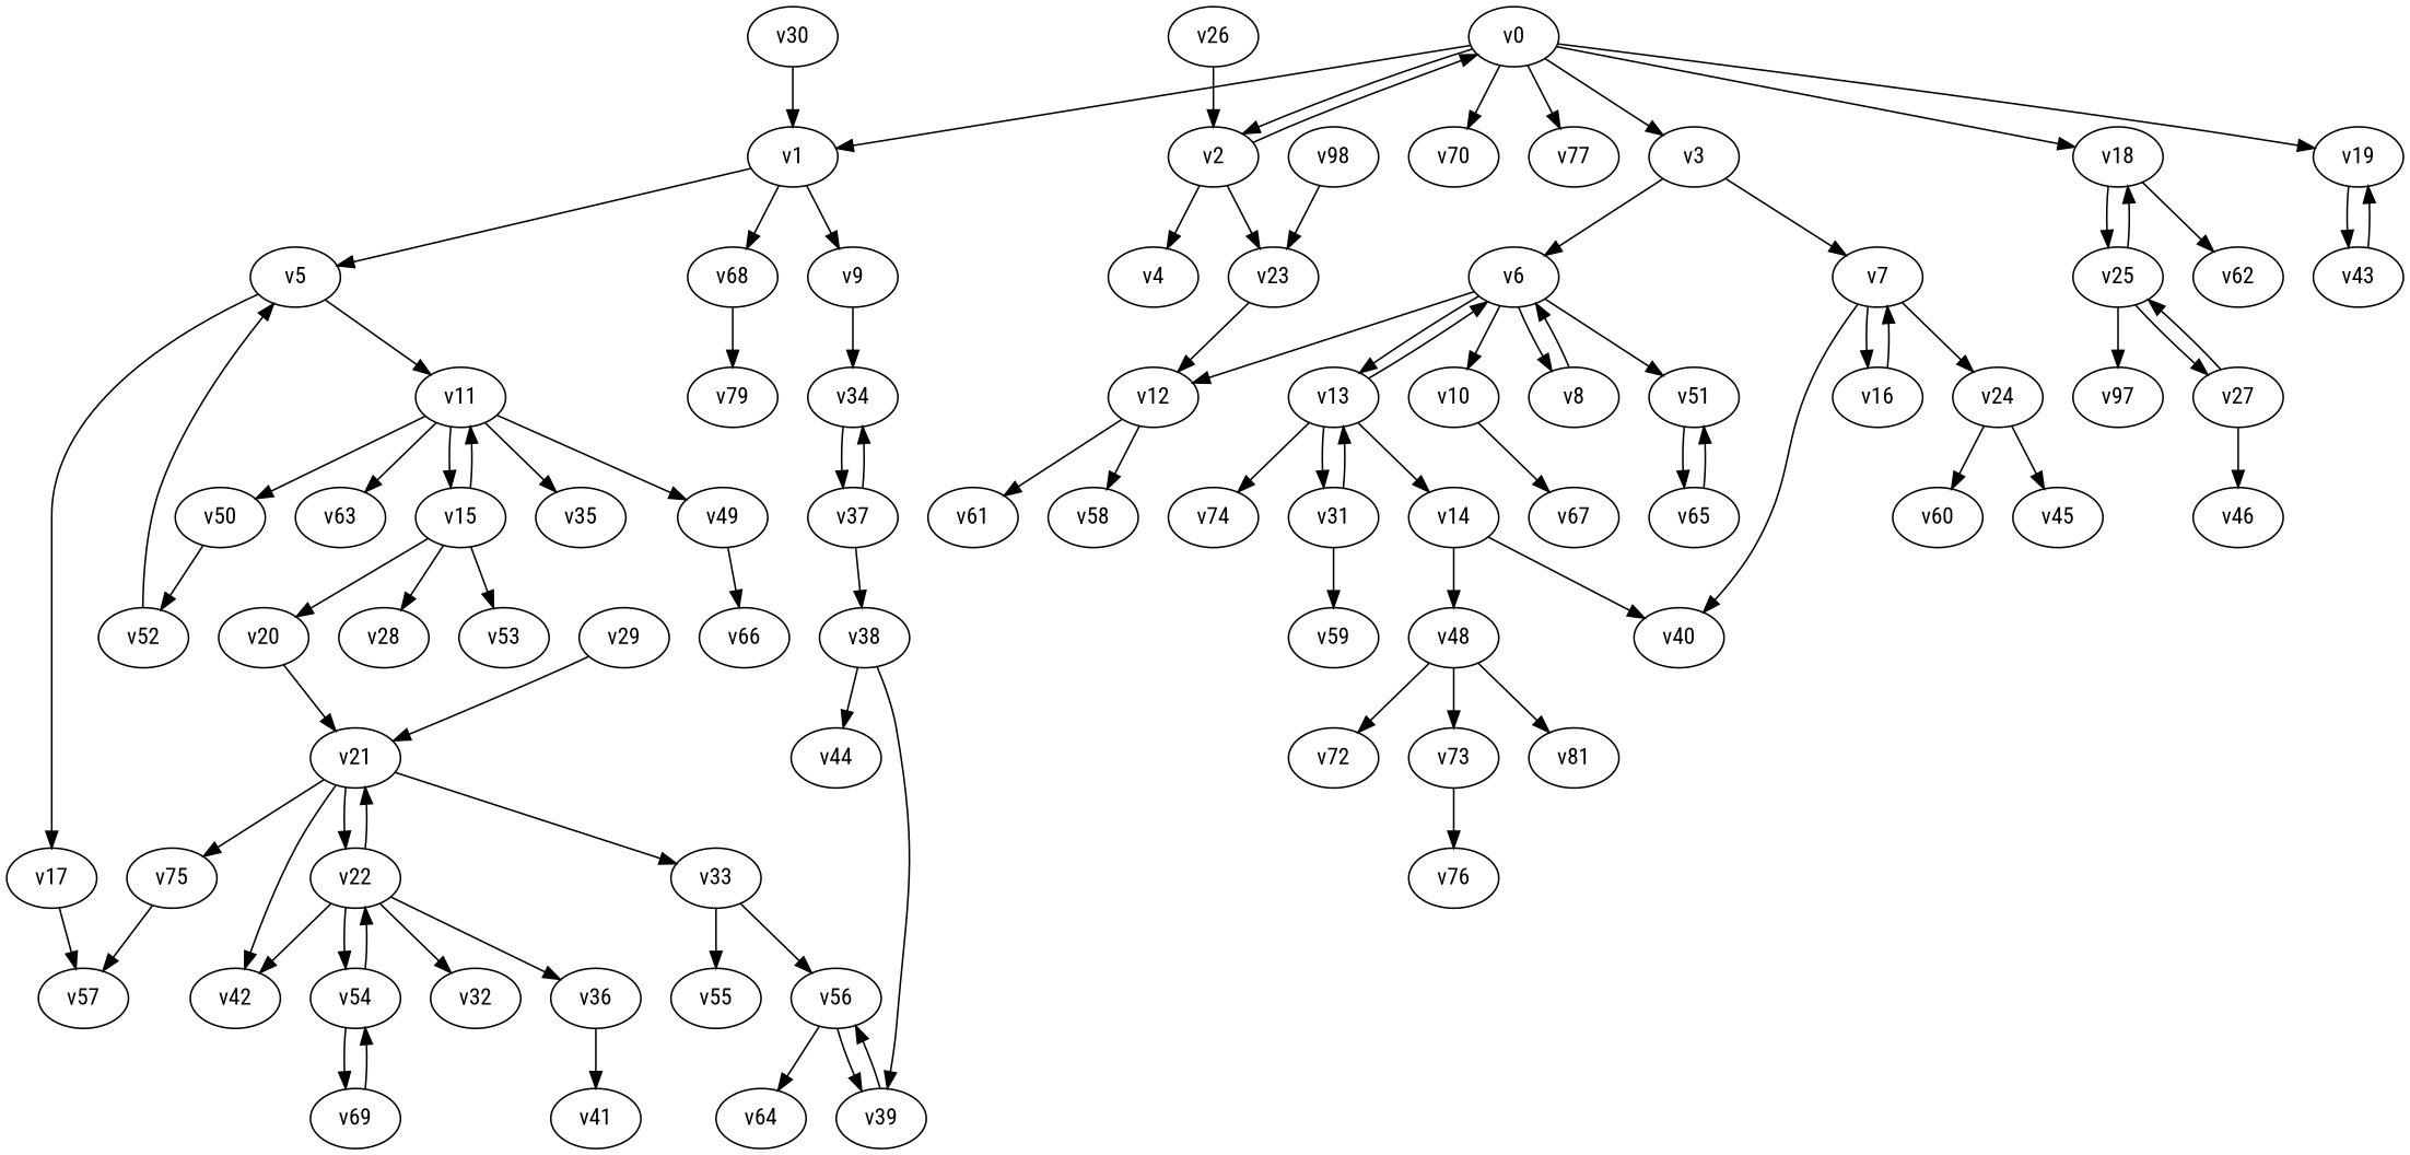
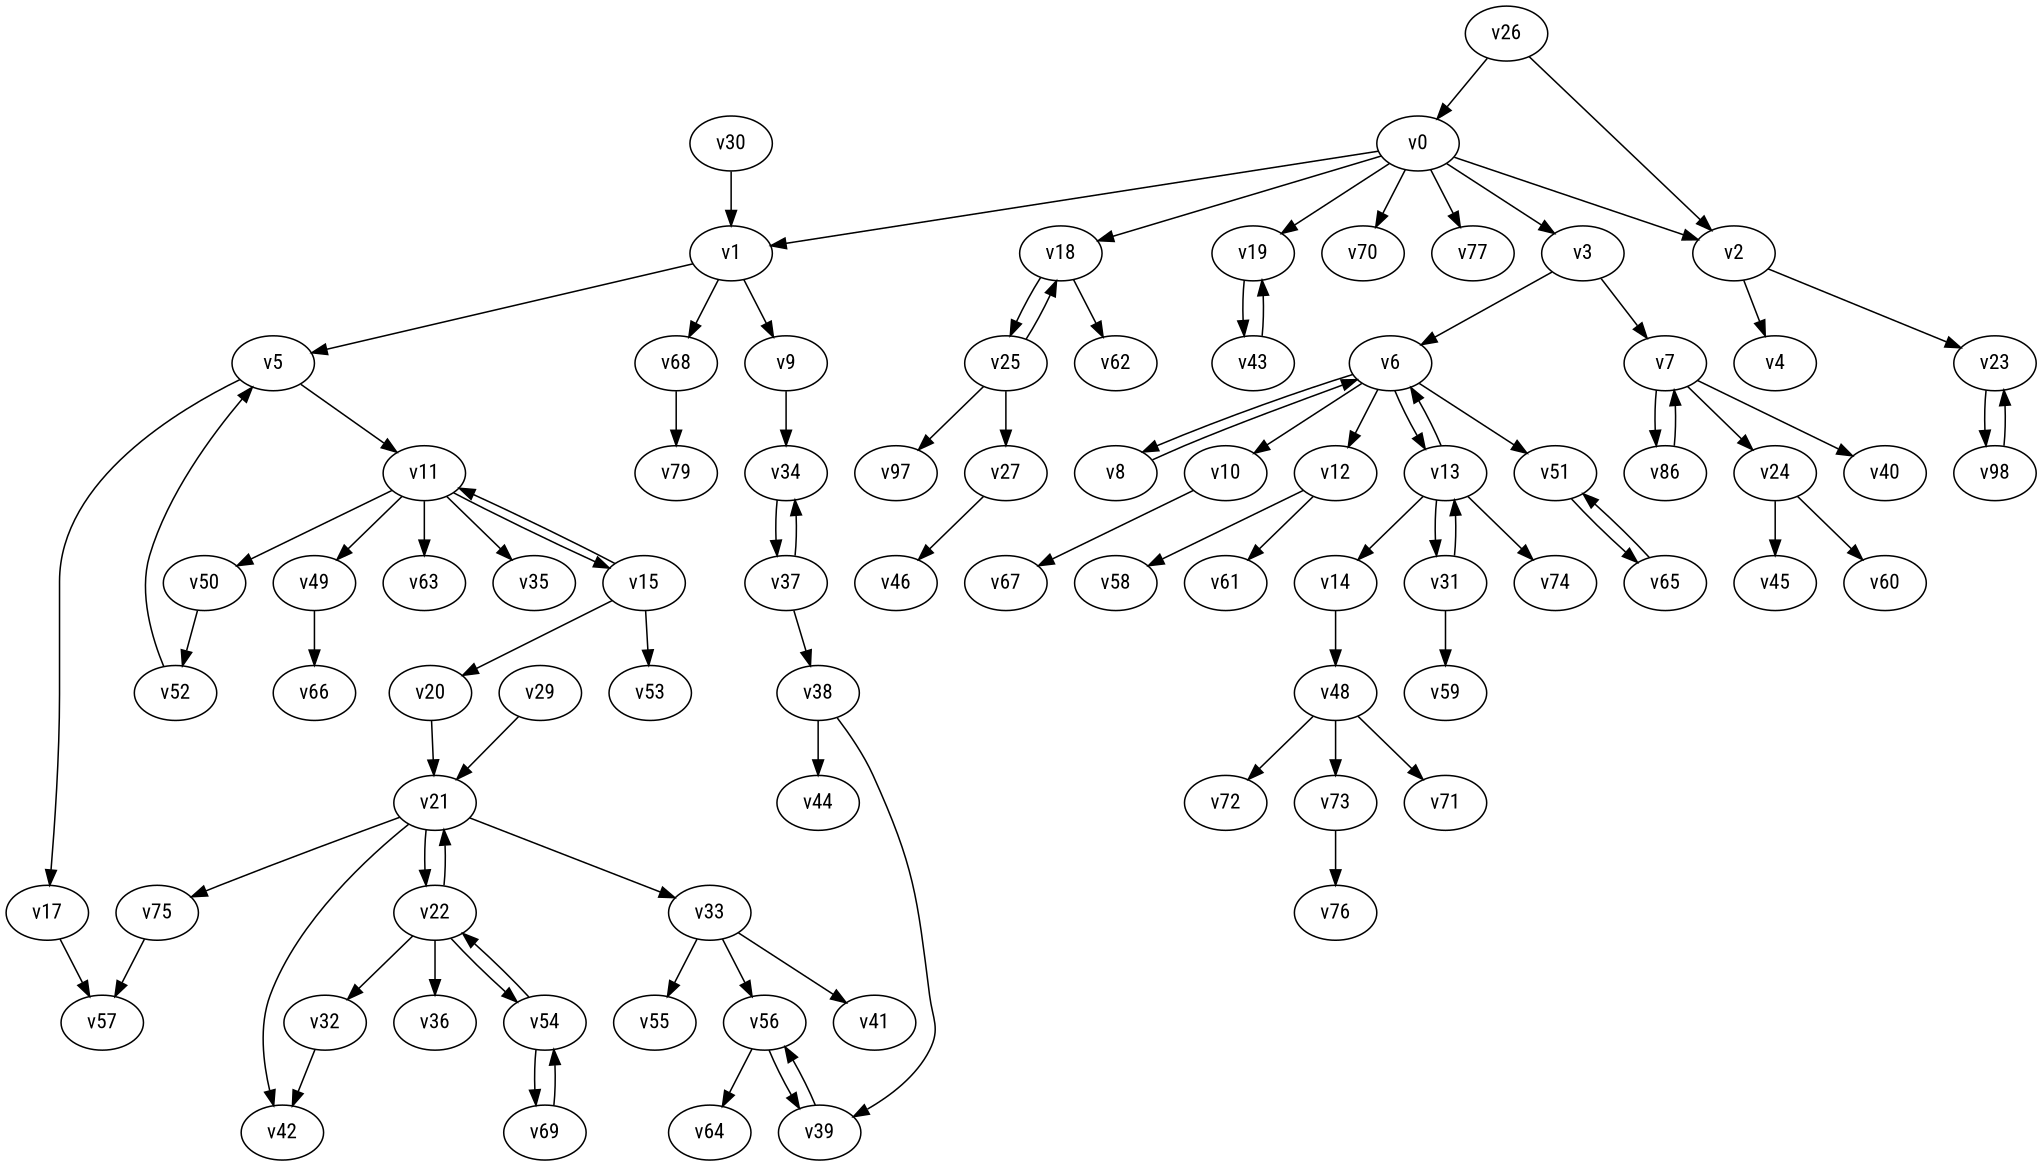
  digraph {
    fontname="Roboto Condensed"
    node [fontname="Roboto Condensed" player=0 weight=11]
    edge [fontname="Roboto Condensed"]
    v0 [weight=-2]
    v1 [player=1 weight=17]
    v2 [weight=12]
    v3 [player=1 weight=4]
    v18 [weight=13]
    v19 [player=1 weight=9]
    v70 [weight=5]
    v77 [player=1 weight=2]
    v5 [player=1 weight=10]
    v9 [player=1 weight=2]
    v68
    v4 [weight=4]
    v23 [player=1 weight=3]
    v6 [weight=9]
    v7 [player=1]
    v25 [player=1 weight=15]
    v62 [weight=15]
    v43 [player=1 weight=12]
    v11 [player=1 weight=2]
    v17 [player=1 weight=10]
    v34 [weight=13]
    v30 [weight=3]
    v79 [player=1]
    n24 [label=v98 weight=8]
    v26 [weight=12]
    v8 [weight=3]
    v10 [weight=5]
    v12 [weight=14]
    v13 [player=1 weight=4]
    v51 [player=1 weight=8]
-   v16 [weight=10]
+   v16 [weight=10 label=v86]
    v24 [weight=6]
    v40 [weight=5]
    v15 [player=1]
    v35 [player=1 weight=16]
    v49 [player=1]
    v50 [weight=1]
    v63 [player=1 weight=13]
    v57 [player=1 weight=6]
    v52 [weight=15]
    v67 [player=1]
    v58
    v61 [player=1 weight=16]
    v14 [weight=14]
    v31 [player=1 weight=16]
    v74 [weight=9]
    v65 [player=1 weight=-2]
    v48 [weight=13]
    v45 [player=1 weight=15]
    v60 [weight=6]
    v37 [player=1 weight=13]
    v20 [weight=12]
-   v28 [weight=3]
    v53 [player=1 weight=13]
    v66
    v59 [player=1]
-   v71 [player=1 weight=14 label=v81]
+   v71 [player=1 weight=14]
    v72 [weight=10]
    v73 [player=1 weight=13]
    v21 [player=1 weight=5]
    v27 [player=1 weight=6]
    n62 [label=v97 player=1 weight=12]
    v22 [weight=3]
    v33 [player=1 weight=7]
    v75 [player=1 weight=9]
    v42 [weight=10]
    v32 [weight=8]
    v36 [weight=4]
    v54 [weight=-2]
    v29 [player=1 weight=5]
    v55 [player=1 weight=10]
    v56 [weight=13]
    v41 [player=1 weight=1]
    v69 [player=1 weight=16]
    v46 [weight=6]
    v38 [weight=9]
    v39 [player=1]
    v44 [weight=10]
    v64 [weight=14]
    v76 [weight=9]
    v0 -> v1
    v0 -> v2
    v0 -> v3
    v0 -> v18
    v0 -> v19
    v0 -> v70
    v0 -> v77
    v1 -> v5
    v1 -> v9
    v1 -> v68
-   v2 -> v0
+   v26 -> v0
    v2 -> v4
    v2 -> v23
    v3 -> v6
    v3 -> v7
    v18 -> v25
    v18 -> v62
    v19 -> v43
    v5 -> v11
    v5 -> v17
    v9 -> v34
    v68 -> v79
-   v23 -> v12
+   v23 -> n24
    v6 -> v8
    v6 -> v10
    v6 -> v12
    v6 -> v13
    v6 -> v51
    v7 -> v16
    v7 -> v24
    v7 -> v40
    v25 -> v18
    v25 -> v27
    v25 -> n62
    v43 -> v19
    v11 -> v15
    v11 -> v35
    v11 -> v49
    v11 -> v50
    v11 -> v63
    v17 -> v57
    v34 -> v37
    v30 -> v1
    n24 -> v23
    v26 -> v2
    v8 -> v6
    v10 -> v67
    v12 -> v58
    v12 -> v61
    v13 -> v6
    v13 -> v14
    v13 -> v31
    v13 -> v74
    v51 -> v65
    v16 -> v7
    v24 -> v45
    v24 -> v60
    v15 -> v11
    v15 -> v20
-   v15 -> v28
    v15 -> v53
    v49 -> v66
    v50 -> v52
    v52 -> v5
-   v14 -> v40
    v14 -> v48
    v31 -> v13
    v31 -> v59
    v65 -> v51
    v48 -> v71
    v48 -> v72
    v48 -> v73
    v37 -> v34
    v37 -> v38
    v20 -> v21
    v73 -> v76
    v21 -> v22
    v21 -> v33
    v21 -> v75
    v21 -> v42
-   v27 -> v25
    v27 -> v46
    v22 -> v21
-   v22 -> v42
+   v32 -> v42
    v22 -> v32
    v22 -> v36
    v22 -> v54
    v33 -> v55
    v33 -> v56
    v75 -> v57
-   v36 -> v41
+   v33 -> v41
    v54 -> v22
    v54 -> v69
    v29 -> v21
    v56 -> v39
    v56 -> v64
    v69 -> v54
    v38 -> v39
    v38 -> v44
    v39 -> v56
  }
